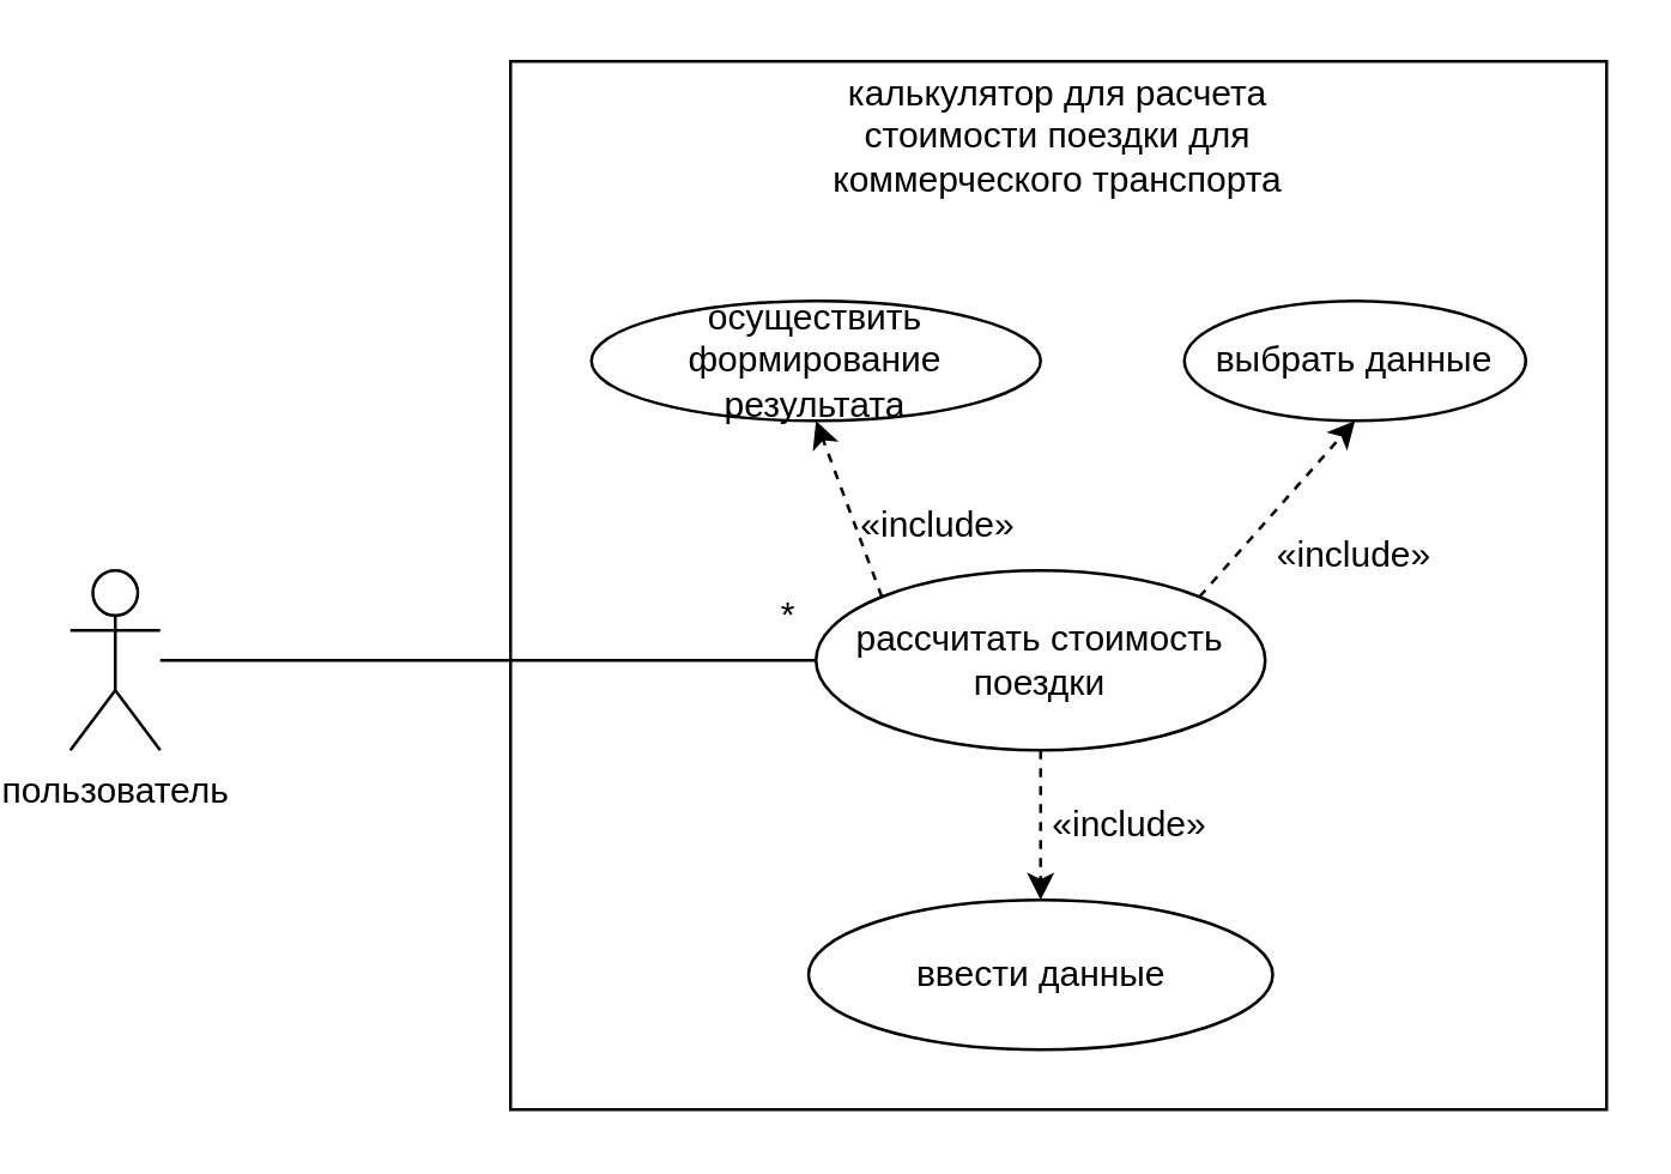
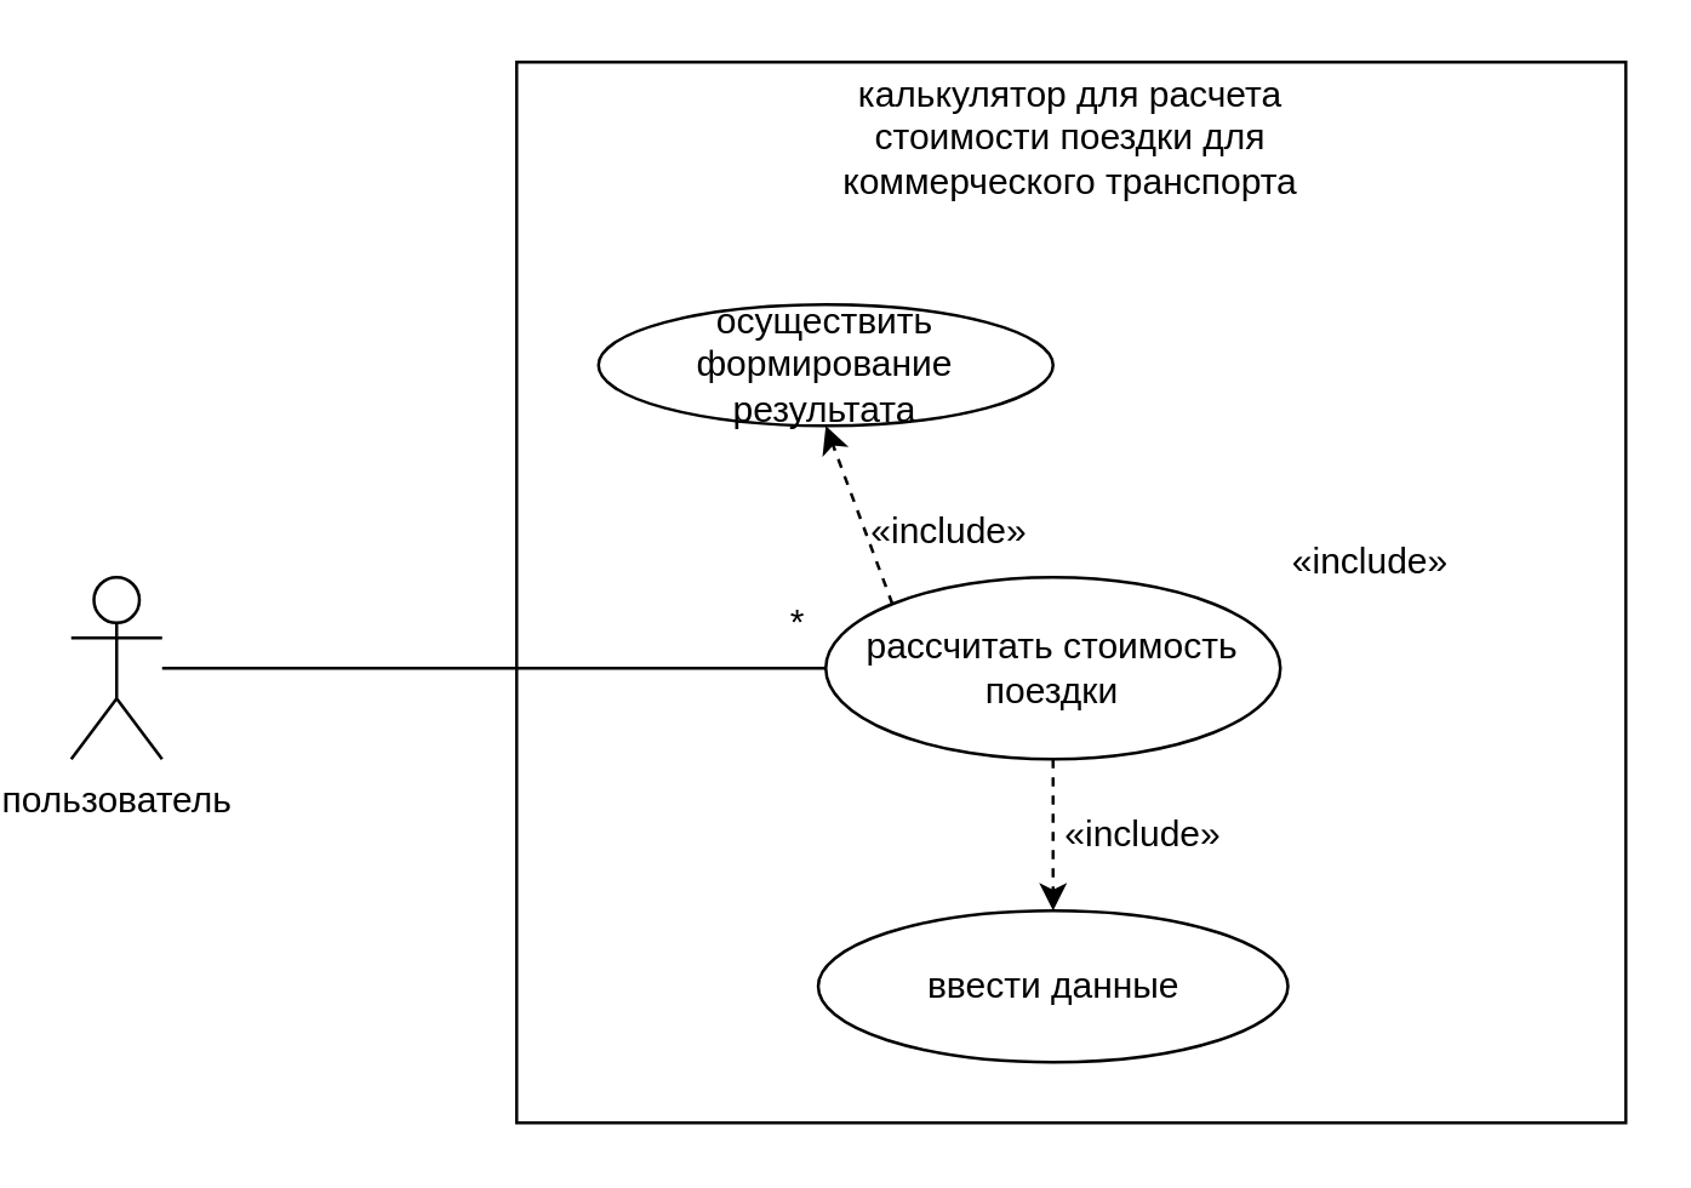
  <mxCell id="0" />
  <mxCell id="1" parent="0" />
  <mxCell id="2" value="пользователь" style="shape=umlActor;verticalLabelPosition=bottom;verticalAlign=top;html=1;outlineConnect=0;" vertex="1" parent="1"><mxGeometry x="20" y="190" width="30" height="60" as="geometry" /></mxCell>
  <mxCell id="3" value="" style="rounded=0;whiteSpace=wrap;html=1;" vertex="1" parent="1"><mxGeometry x="167" y="20" width="366" height="350" as="geometry" /></mxCell>
  <mxCell id="4" value="рассчитать стоимость поездки" style="ellipse;whiteSpace=wrap;html=1;" vertex="1" parent="1"><mxGeometry x="269" y="190" width="150" height="60" as="geometry" /></mxCell>
  <mxCell id="5" value="калькулятор для расчета стоимости поездки для коммерческого транспорта" style="text;html=1;strokeColor=none;fillColor=none;align=center;verticalAlign=middle;whiteSpace=wrap;rounded=0;" vertex="1" parent="1"><mxGeometry x="250" y="30" width="200" height="30" as="geometry" /></mxCell>
  <mxCell id="6" value="" style="endArrow=none;html=1;rounded=0;entryX=0;entryY=0.5;entryDx=0;entryDy=0;" edge="1" parent="1" source="2" target="4"><mxGeometry width="50" height="50" relative="1" as="geometry"><mxPoint x="180" y="210" as="sourcePoint" /><mxPoint x="230" y="160" as="targetPoint" /></mxGeometry></mxCell>
  <mxCell id="7" value="*" style="text;html=1;strokeColor=none;fillColor=none;align=center;verticalAlign=middle;whiteSpace=wrap;rounded=0;" vertex="1" parent="1"><mxGeometry x="230" y="190" width="60" height="30" as="geometry" /></mxCell>
  <mxCell id="8" value="осуществить формирование результата" style="ellipse;whiteSpace=wrap;html=1;" vertex="1" parent="1"><mxGeometry x="194" y="100" width="150" height="40" as="geometry" /></mxCell>
  <mxCell id="9" style="edgeStyle=none;rounded=0;orthogonalLoop=1;jettySize=auto;html=1;exitX=0;exitY=0;exitDx=0;exitDy=0;entryX=0.5;entryY=1;entryDx=0;entryDy=0;dashed=1;" edge="1" parent="1" source="4" target="8"><mxGeometry relative="1" as="geometry"><mxPoint x="378.86" y="249.996" as="sourcePoint" /><mxPoint x="280" y="168.28" as="targetPoint" /></mxGeometry></mxCell>
- <mxCell id="10" value="выбрать данные" style="ellipse;whiteSpace=wrap;html=1;" vertex="1" parent="1"><mxGeometry x="392" y="100" width="114" height="40" as="geometry" /></mxCell>
- <mxCell id="11" style="edgeStyle=none;rounded=0;orthogonalLoop=1;jettySize=auto;html=1;exitX=1;exitY=0;exitDx=0;exitDy=0;entryX=0.5;entryY=1;entryDx=0;entryDy=0;dashed=1;" edge="1" parent="1" source="4" target="10"><mxGeometry relative="1" as="geometry"><mxPoint x="300.967" y="208.787" as="sourcePoint" /><mxPoint x="279" y="170" as="targetPoint" /></mxGeometry></mxCell>
  <mxCell id="12" value="&lt;span class=&quot;vchar u0000&quot;&gt;«&lt;/span&gt;include&lt;span class=&quot;vchar u0000&quot;&gt;»&lt;/span&gt;" style="text;html=1;strokeColor=none;fillColor=none;align=center;verticalAlign=middle;whiteSpace=wrap;rounded=0;" vertex="1" parent="1"><mxGeometry x="419" y="170" width="60" height="30" as="geometry" /></mxCell>
  <mxCell id="13" value="&lt;span class=&quot;vchar u0000&quot;&gt;«&lt;/span&gt;include&lt;span class=&quot;vchar u0000&quot;&gt;»&lt;/span&gt;" style="text;html=1;strokeColor=none;fillColor=none;align=center;verticalAlign=middle;whiteSpace=wrap;rounded=0;" vertex="1" parent="1"><mxGeometry x="280" y="160" width="60" height="30" as="geometry" /></mxCell>
  <mxCell id="14" value="ввести данные" style="ellipse;whiteSpace=wrap;html=1;" vertex="1" parent="1"><mxGeometry x="266.5" y="300" width="155" height="50" as="geometry" /></mxCell>
  <mxCell id="15" value="&lt;span class=&quot;vchar u0000&quot;&gt;«&lt;/span&gt;include&lt;span class=&quot;vchar u0000&quot;&gt;»&lt;/span&gt;" style="text;html=1;strokeColor=none;fillColor=none;align=center;verticalAlign=middle;whiteSpace=wrap;rounded=0;" vertex="1" parent="1"><mxGeometry x="344" y="260" width="60" height="30" as="geometry" /></mxCell>
  <mxCell id="16" style="edgeStyle=none;rounded=0;orthogonalLoop=1;jettySize=auto;html=1;exitX=0.5;exitY=1;exitDx=0;exitDy=0;entryX=0.5;entryY=0;entryDx=0;entryDy=0;dashed=1;" edge="1" parent="1" source="4" target="14"><mxGeometry relative="1" as="geometry"><mxPoint x="407.033" y="208.787" as="sourcePoint" /><mxPoint x="437" y="170" as="targetPoint" /></mxGeometry></mxCell>
